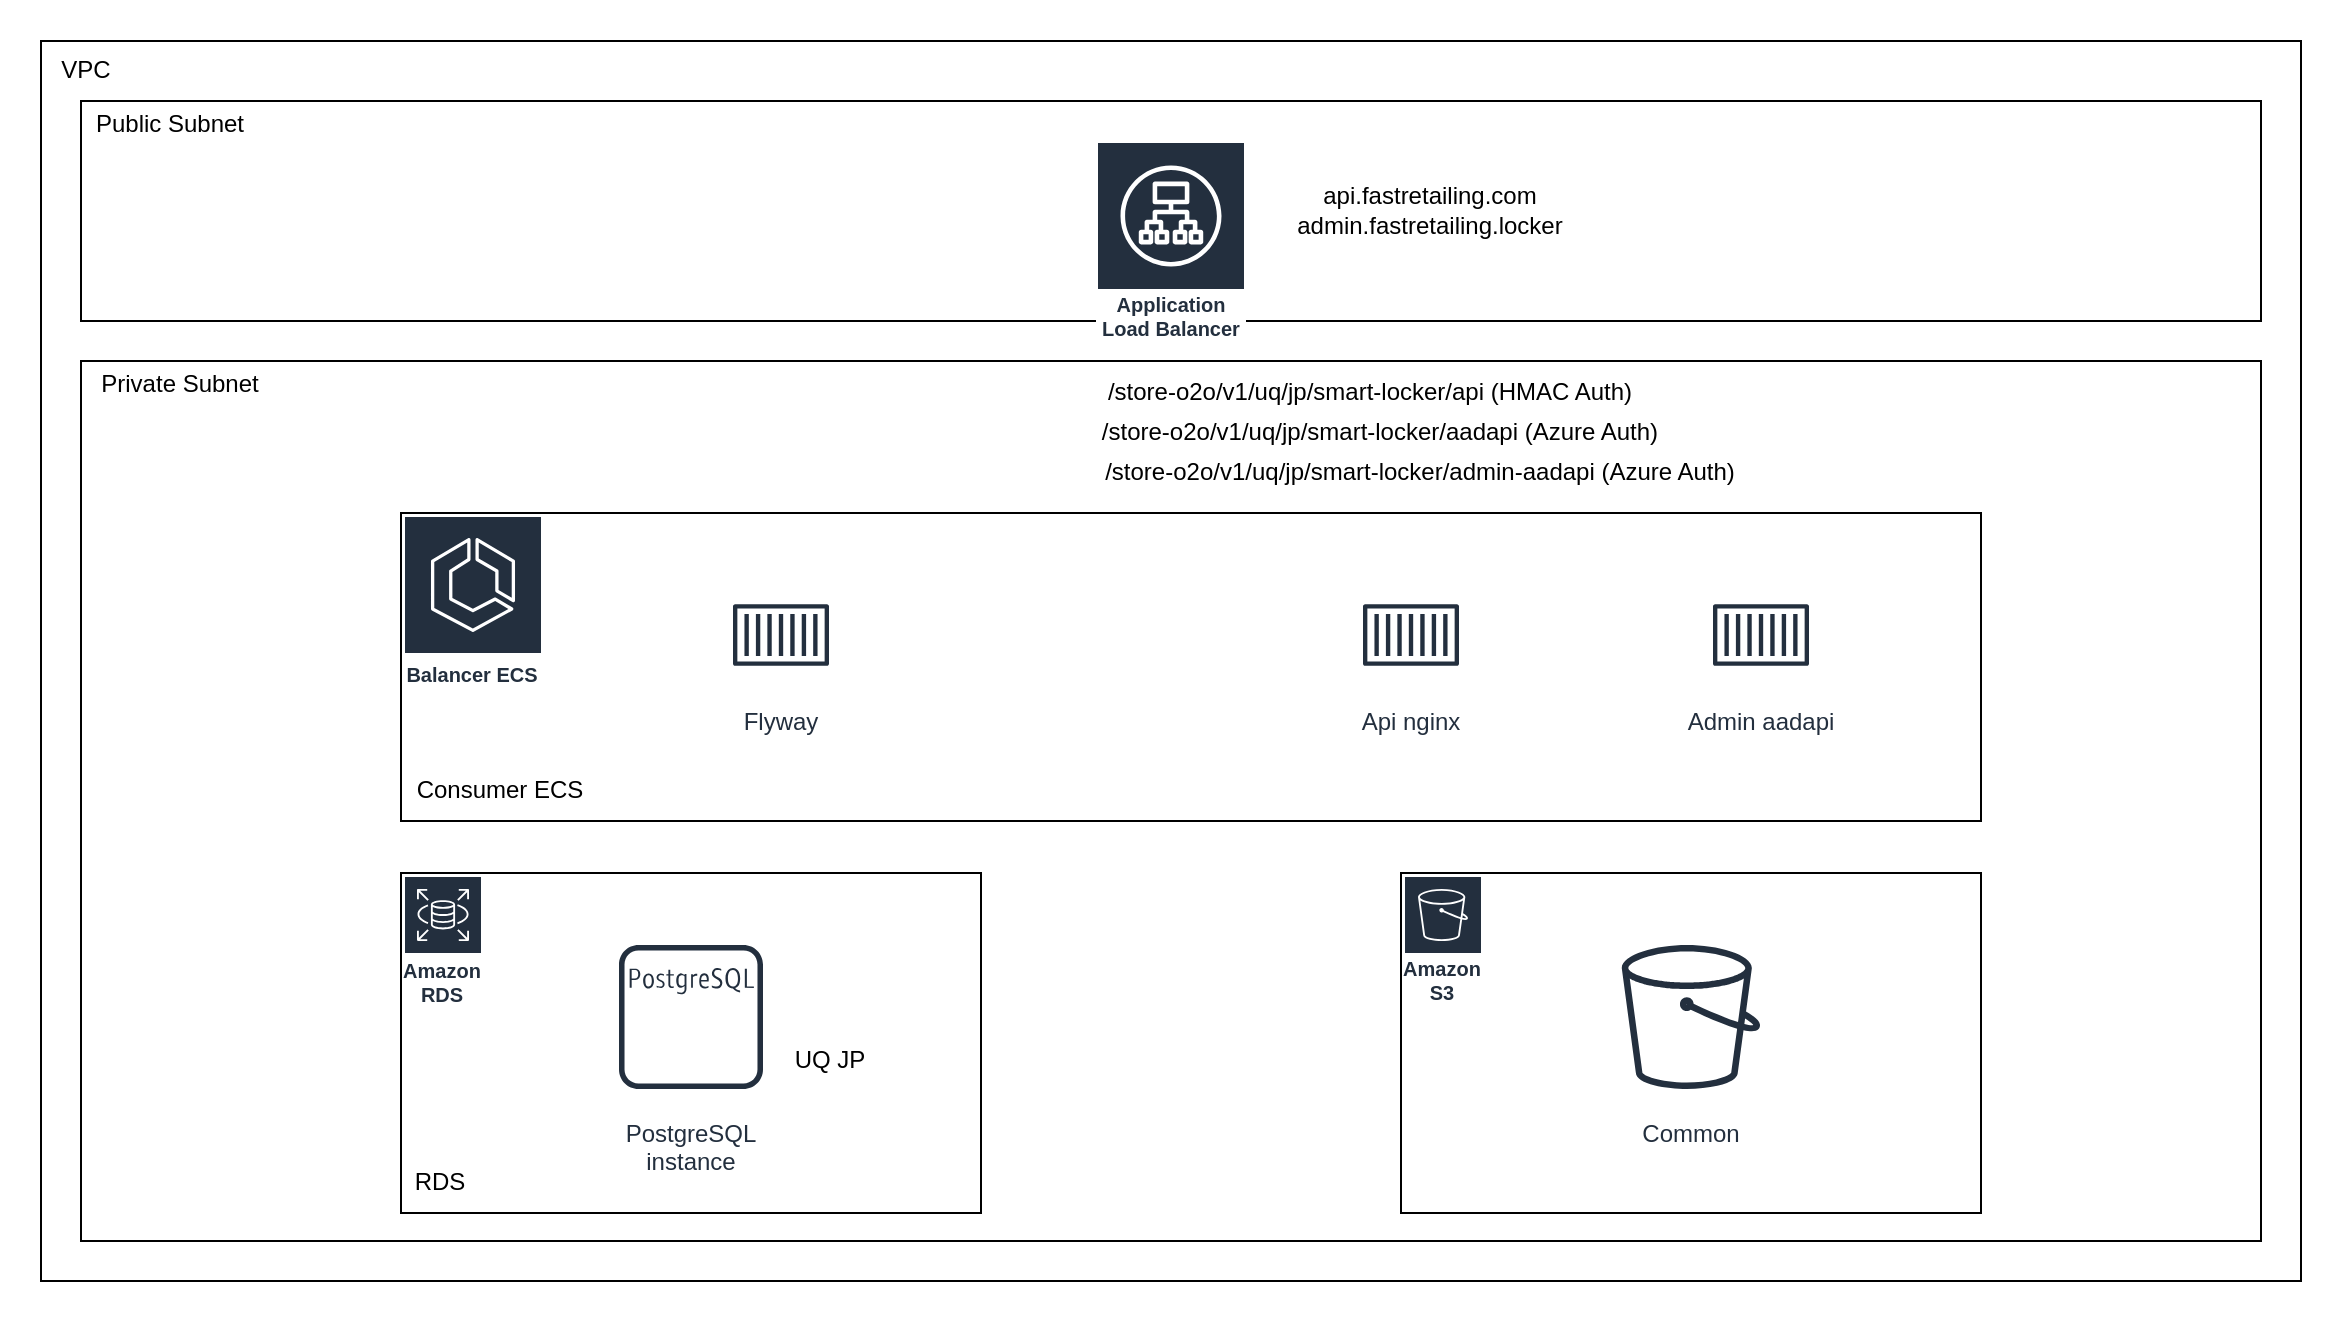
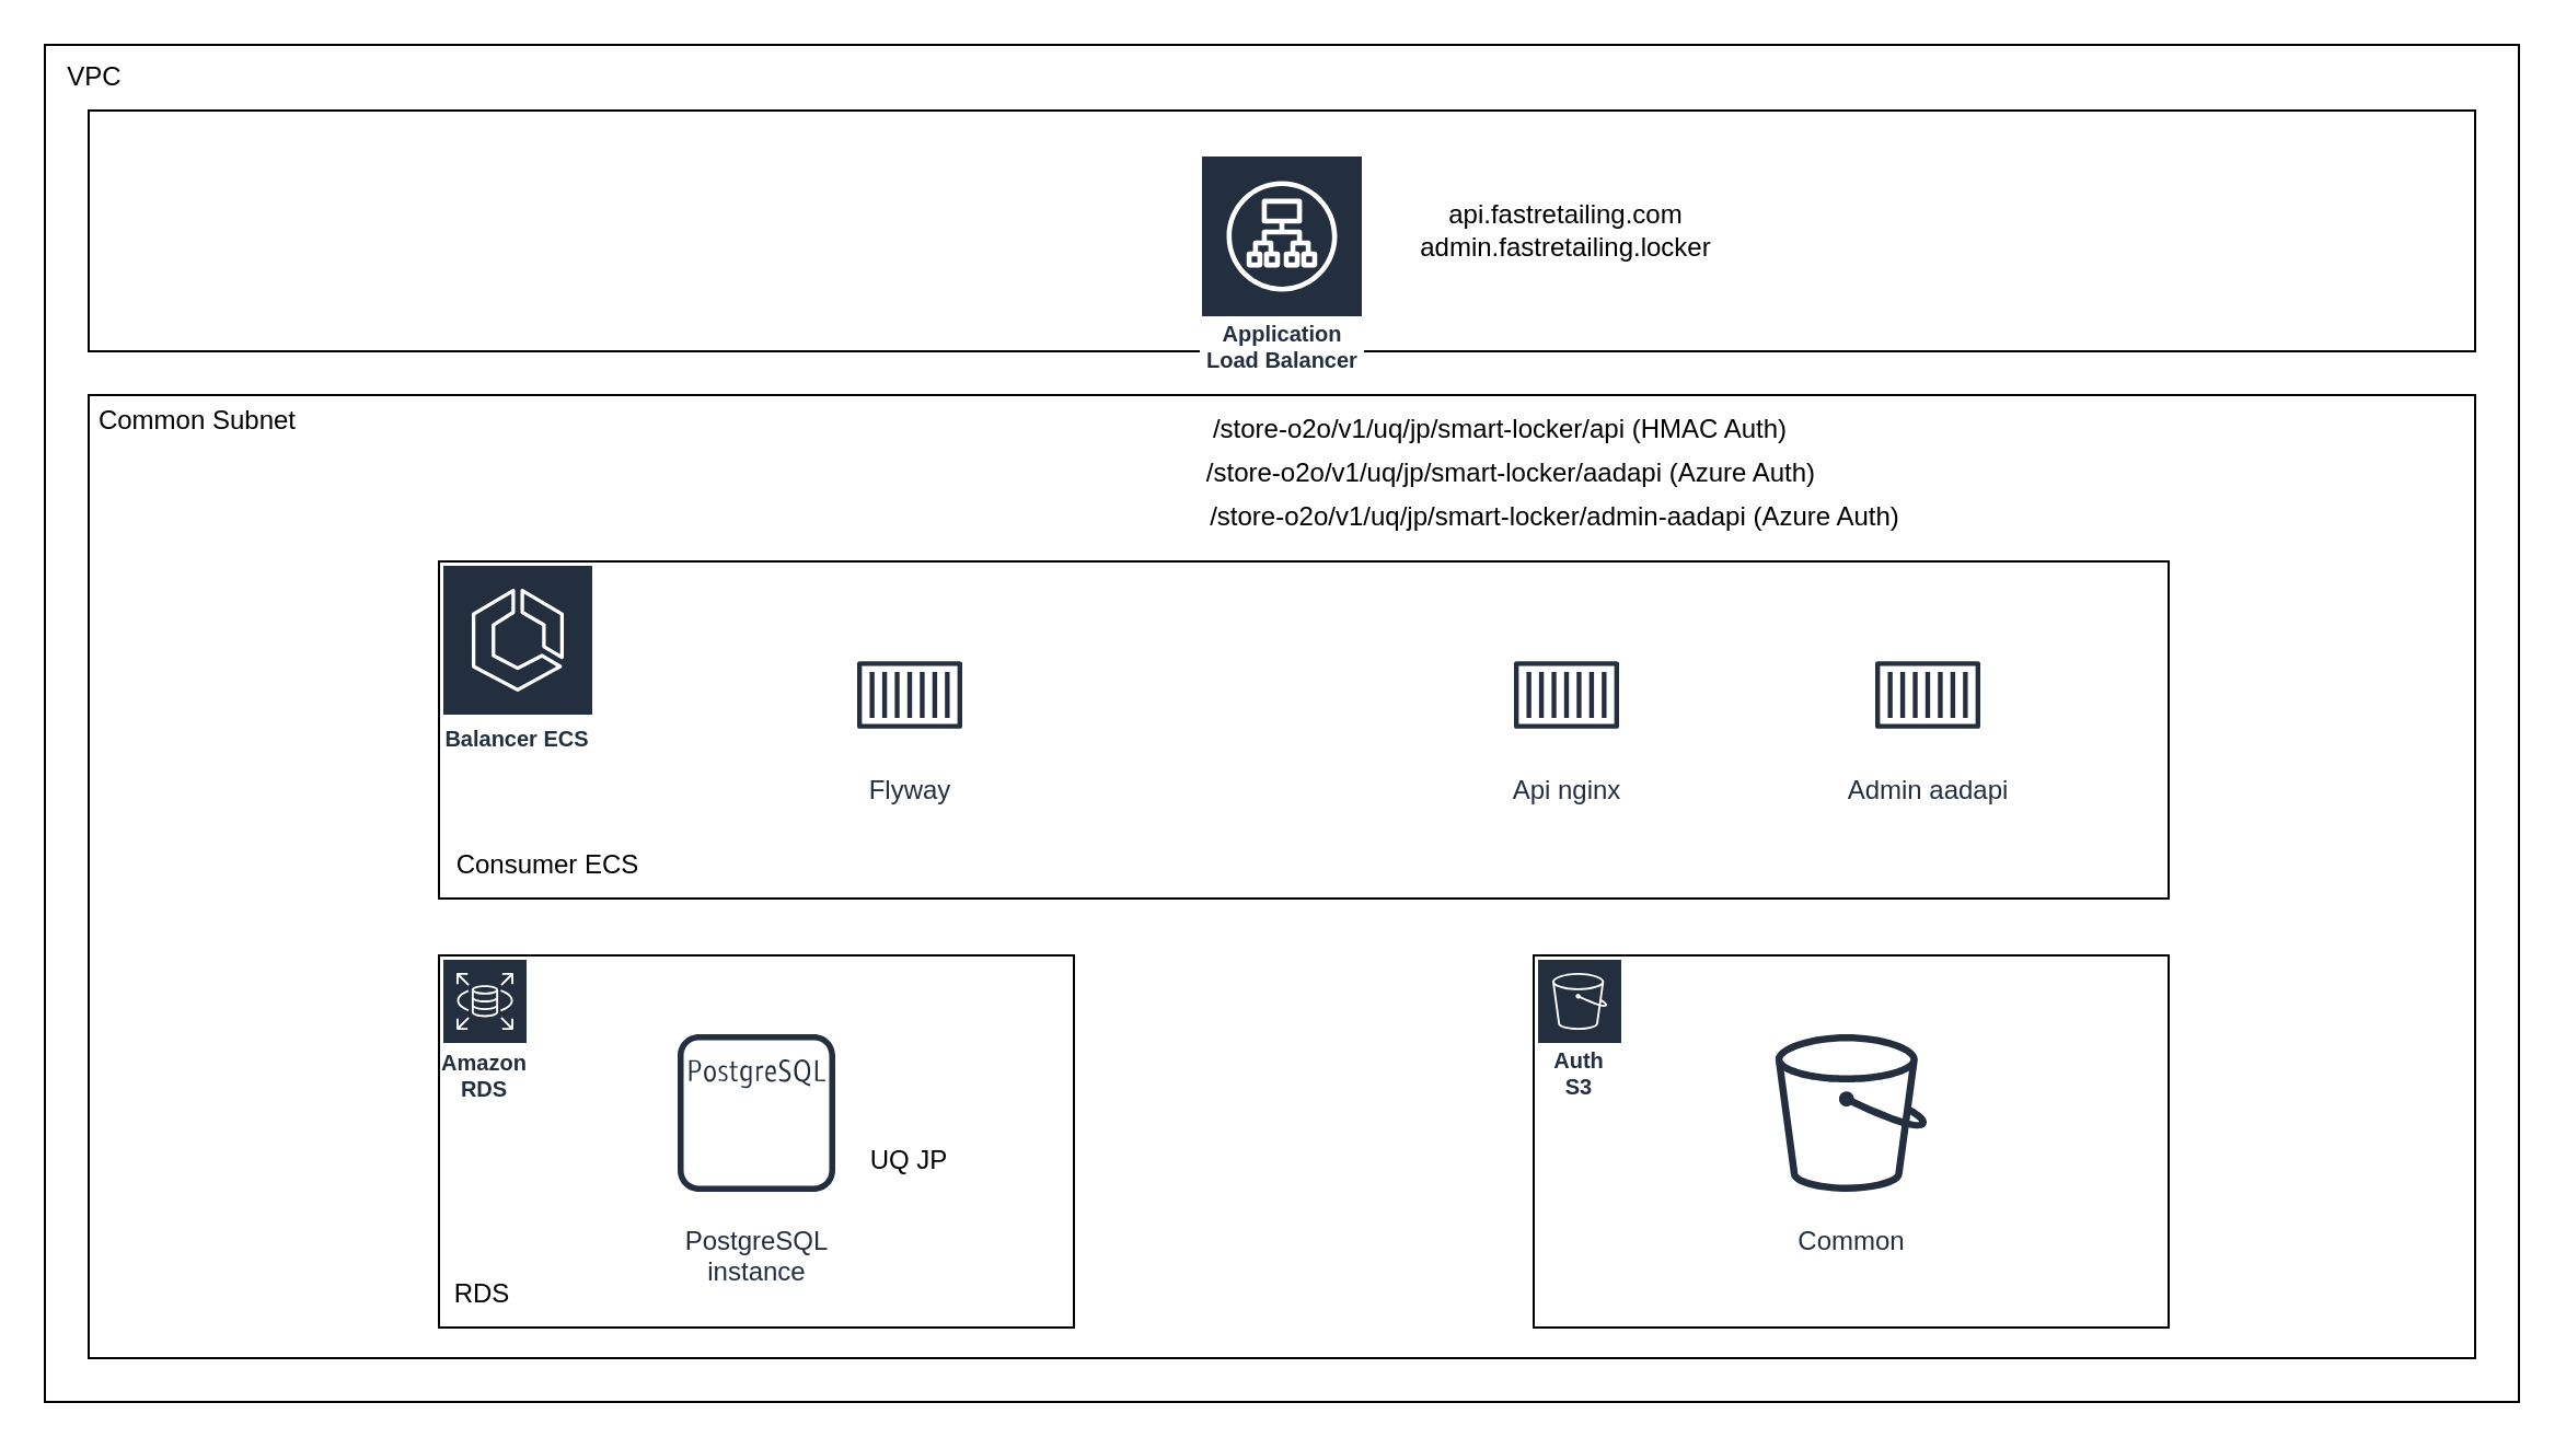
  <mxCell id="0" />
  <mxCell id="1" parent="0" />
  <mxCell id="2" value="" style="rounded=0;whiteSpace=wrap;html=1;" parent="1" vertex="1"><mxGeometry x="20" y="20" width="1130" height="620" as="geometry" /></mxCell>
  <mxCell id="3" value="VPC" style="text;html=1;strokeColor=none;fillColor=none;align=center;verticalAlign=middle;whiteSpace=wrap;rounded=0;" parent="1" vertex="1"><mxGeometry x="23" y="25" width="40" height="20" as="geometry" /></mxCell>
  <mxCell id="4" value="" style="rounded=0;whiteSpace=wrap;html=1;" parent="1" vertex="1"><mxGeometry x="40" y="50" width="1090" height="110" as="geometry" /></mxCell>
  <mxCell id="5" value="" style="rounded=0;whiteSpace=wrap;html=1;" parent="1" vertex="1"><mxGeometry x="40" y="180" width="1090" height="440" as="geometry" /></mxCell>
- <mxCell id="6" value="Public Subnet" style="text;html=1;strokeColor=none;fillColor=none;align=center;verticalAlign=middle;whiteSpace=wrap;rounded=0;" parent="1" vertex="1"><mxGeometry x="40" y="52" width="90" height="20" as="geometry" /></mxCell>
- <mxCell id="7" value="Private Subnet" style="text;html=1;strokeColor=none;fillColor=none;align=center;verticalAlign=middle;whiteSpace=wrap;rounded=0;" parent="1" vertex="1"><mxGeometry x="40" y="182" width="100" height="20" as="geometry" /></mxCell>
+ <mxCell id="7" value="Common Subnet" style="text;html=1;strokeColor=none;fillColor=none;align=center;verticalAlign=middle;whiteSpace=wrap;rounded=0;" parent="1" vertex="1"><mxGeometry x="40" y="182" width="100" height="20" as="geometry" /></mxCell>
  <mxCell id="8" value="api.fastretailing.com&lt;br&gt;admin.fastretailing.locker" style="text;html=1;strokeColor=none;fillColor=none;align=center;verticalAlign=middle;whiteSpace=wrap;rounded=0;" parent="1" vertex="1"><mxGeometry x="630" y="85" width="170" height="40" as="geometry" /></mxCell>
  <mxCell id="9" value="" style="rounded=0;whiteSpace=wrap;html=1;" parent="1" vertex="1"><mxGeometry x="200" y="256" width="790" height="154" as="geometry" /></mxCell>
  <mxCell id="10" value="" style="rounded=0;whiteSpace=wrap;html=1;" parent="1" vertex="1"><mxGeometry x="200" y="436" width="290" height="170" as="geometry" /></mxCell>
  <mxCell id="11" value="" style="rounded=0;whiteSpace=wrap;html=1;" parent="1" vertex="1"><mxGeometry x="700" y="436" width="290" height="170" as="geometry" /></mxCell>
  <mxCell id="12" value="Consumer ECS" style="text;html=1;strokeColor=none;fillColor=none;align=center;verticalAlign=middle;whiteSpace=wrap;rounded=0;" parent="1" vertex="1"><mxGeometry x="200" y="380" width="100" height="30" as="geometry" /></mxCell>
- <mxCell id="13" value="Flyway" style="sketch=0;outlineConnect=0;fontColor=#232F3E;gradientColor=none;strokeColor=#232F3E;fillColor=#ffffff;dashed=0;verticalLabelPosition=bottom;verticalAlign=top;align=center;html=1;fontSize=12;fontStyle=0;aspect=fixed;shape=mxgraph.aws4.resourceIcon;resIcon=mxgraph.aws4.container_1;" parent="1" vertex="1"><mxGeometry x="360" y="287" width="60" height="60" as="geometry" /></mxCell>
- <mxCell id="14" value="Api nginx" style="sketch=0;outlineConnect=0;fontColor=#232F3E;gradientColor=none;strokeColor=#232F3E;fillColor=#ffffff;dashed=0;verticalLabelPosition=bottom;verticalAlign=top;align=center;html=1;fontSize=12;fontStyle=0;aspect=fixed;shape=mxgraph.aws4.resourceIcon;resIcon=mxgraph.aws4.container_1;" parent="1" vertex="1"><mxGeometry x="675" y="287" width="60" height="60" as="geometry" /></mxCell>
+ <mxCell id="13" value="Flyway" style="sketch=0;outlineConnect=0;fontColor=#232F3E;gradientColor=none;strokeColor=#232F3E;fillColor=#ffffff;dashed=0;verticalLabelPosition=bottom;verticalAlign=top;align=center;html=1;fontSize=12;fontStyle=0;aspect=fixed;shape=mxgraph.aws4.resourceIcon;resIcon=mxgraph.aws4.container_1;" parent="1" vertex="1"><mxGeometry x="385" y="287" width="60" height="60" as="geometry" /></mxCell>
+ <mxCell id="14" value="Api nginx" style="sketch=0;outlineConnect=0;fontColor=#232F3E;gradientColor=none;strokeColor=#232F3E;fillColor=#ffffff;dashed=0;verticalLabelPosition=bottom;verticalAlign=top;align=center;html=1;fontSize=12;fontStyle=0;aspect=fixed;shape=mxgraph.aws4.resourceIcon;resIcon=mxgraph.aws4.container_1;" parent="1" vertex="1"><mxGeometry x="685" y="287" width="60" height="60" as="geometry" /></mxCell>
  <mxCell id="15" value="/store-o2o/v1/uq/jp/smart-locker/api (HMAC Auth)" style="text;html=1;strokeColor=none;fillColor=none;align=center;verticalAlign=middle;whiteSpace=wrap;rounded=0;" parent="1" vertex="1"><mxGeometry x="540" y="186" width="290" height="20" as="geometry" /></mxCell>
  <mxCell id="16" value="/store-o2o/v1/uq/jp/smart-locker/aadapi (Azure Auth)" style="text;html=1;strokeColor=none;fillColor=none;align=center;verticalAlign=middle;whiteSpace=wrap;rounded=0;" parent="1" vertex="1"><mxGeometry x="540" y="206" width="300" height="20" as="geometry" /></mxCell>
  <mxCell id="17" value="/store-o2o/v1/uq/jp/smart-locker/admin-aadapi&amp;nbsp;(Azure Auth)" style="text;html=1;strokeColor=none;fillColor=none;align=center;verticalAlign=middle;whiteSpace=wrap;rounded=0;" parent="1" vertex="1"><mxGeometry x="540" y="226" width="340" height="20" as="geometry" /></mxCell>
  <mxCell id="18" value="Balancer ECS" style="sketch=0;outlineConnect=0;fontColor=#232F3E;gradientColor=none;strokeColor=#ffffff;fillColor=#232F3E;dashed=0;verticalLabelPosition=middle;verticalAlign=bottom;align=center;html=1;whiteSpace=wrap;fontSize=10;fontStyle=1;spacing=3;shape=mxgraph.aws4.productIcon;prIcon=mxgraph.aws4.ecs;" parent="1" vertex="1"><mxGeometry x="201" y="257" width="70" height="90" as="geometry" /></mxCell>
  <mxCell id="19" value="Application Load Balancer" style="sketch=0;outlineConnect=0;fontColor=#232F3E;gradientColor=none;strokeColor=#ffffff;fillColor=#232F3E;dashed=0;verticalLabelPosition=middle;verticalAlign=bottom;align=center;html=1;whiteSpace=wrap;fontSize=10;fontStyle=1;spacing=3;shape=mxgraph.aws4.productIcon;prIcon=mxgraph.aws4.application_load_balancer;" parent="1" vertex="1"><mxGeometry x="547.5" y="70" width="75" height="104" as="geometry" /></mxCell>
  <mxCell id="20" value="PostgreSQL&#10;instance" style="sketch=0;outlineConnect=0;fontColor=#232F3E;gradientColor=none;strokeColor=#232F3E;fillColor=#ffffff;dashed=0;verticalLabelPosition=bottom;verticalAlign=top;align=center;html=1;fontSize=12;fontStyle=0;aspect=fixed;shape=mxgraph.aws4.resourceIcon;resIcon=mxgraph.aws4.postgresql_instance;" parent="1" vertex="1"><mxGeometry x="300" y="463" width="90" height="90" as="geometry" /></mxCell>
  <mxCell id="21" value="RDS" style="text;html=1;strokeColor=none;fillColor=none;align=center;verticalAlign=middle;whiteSpace=wrap;rounded=0;" parent="1" vertex="1"><mxGeometry x="200" y="576" width="40" height="30" as="geometry" /></mxCell>
  <mxCell id="22" value="Amazon RDS" style="sketch=0;outlineConnect=0;fontColor=#232F3E;gradientColor=none;strokeColor=#ffffff;fillColor=#232F3E;dashed=0;verticalLabelPosition=middle;verticalAlign=bottom;align=center;html=1;whiteSpace=wrap;fontSize=10;fontStyle=1;spacing=3;shape=mxgraph.aws4.productIcon;prIcon=mxgraph.aws4.rds;" parent="1" vertex="1"><mxGeometry x="201" y="437" width="40" height="70" as="geometry" /></mxCell>
- <mxCell id="23" value="Amazon S3" style="sketch=0;outlineConnect=0;fontColor=#232F3E;gradientColor=none;strokeColor=#ffffff;fillColor=#232F3E;dashed=0;verticalLabelPosition=middle;verticalAlign=bottom;align=center;html=1;whiteSpace=wrap;fontSize=10;fontStyle=1;spacing=3;shape=mxgraph.aws4.productIcon;prIcon=mxgraph.aws4.s3;" parent="1" vertex="1"><mxGeometry x="701" y="437" width="40" height="69" as="geometry" /></mxCell>
+ <mxCell id="23" value="Auth S3" style="sketch=0;outlineConnect=0;fontColor=#232F3E;gradientColor=none;strokeColor=#ffffff;fillColor=#232F3E;dashed=0;verticalLabelPosition=middle;verticalAlign=bottom;align=center;html=1;whiteSpace=wrap;fontSize=10;fontStyle=1;spacing=3;shape=mxgraph.aws4.productIcon;prIcon=mxgraph.aws4.s3;" parent="1" vertex="1"><mxGeometry x="701" y="437" width="40" height="69" as="geometry" /></mxCell>
  <mxCell id="24" value="Common" style="sketch=0;outlineConnect=0;fontColor=#232F3E;gradientColor=none;strokeColor=#232F3E;fillColor=#ffffff;dashed=0;verticalLabelPosition=bottom;verticalAlign=top;align=center;html=1;fontSize=12;fontStyle=0;aspect=fixed;shape=mxgraph.aws4.resourceIcon;resIcon=mxgraph.aws4.bucket;" parent="1" vertex="1"><mxGeometry x="800" y="463" width="90" height="90" as="geometry" /></mxCell>
  <mxCell id="25" value="UQ JP" style="text;html=1;strokeColor=none;fillColor=none;align=center;verticalAlign=middle;whiteSpace=wrap;rounded=0;" parent="1" vertex="1"><mxGeometry x="390" y="520" width="50" height="20" as="geometry" /></mxCell>
  <mxCell id="26" value="Admin aadapi" style="sketch=0;outlineConnect=0;fontColor=#232F3E;gradientColor=none;strokeColor=#232F3E;fillColor=#ffffff;dashed=0;verticalLabelPosition=bottom;verticalAlign=top;align=center;html=1;fontSize=12;fontStyle=0;aspect=fixed;shape=mxgraph.aws4.resourceIcon;resIcon=mxgraph.aws4.container_1;" vertex="1" parent="1"><mxGeometry x="850" y="287" width="60" height="60" as="geometry" /></mxCell>
